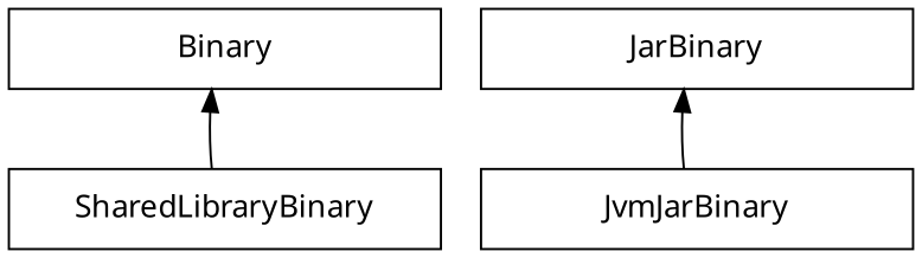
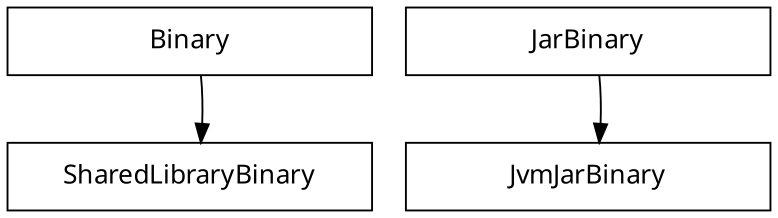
  digraph {
    fontname=Sans
    node [fixedsize=true fontname=Sans shape=rectangle]
    edge [dir=back fontname=Sans]
    n1 [height=0.5 label=Binary width=2.7]
    n2 [height=0.5 label=SharedLibraryBinary width=2.7]
    n3 [height=0.5 label=JarBinary width=2.7]
    n4 [height=0.5 label=JvmJarBinary width=2.7]
-   n1 -> n2
-   n3 -> n4
+   n2 -> n1
+   n4 -> n3
  }
